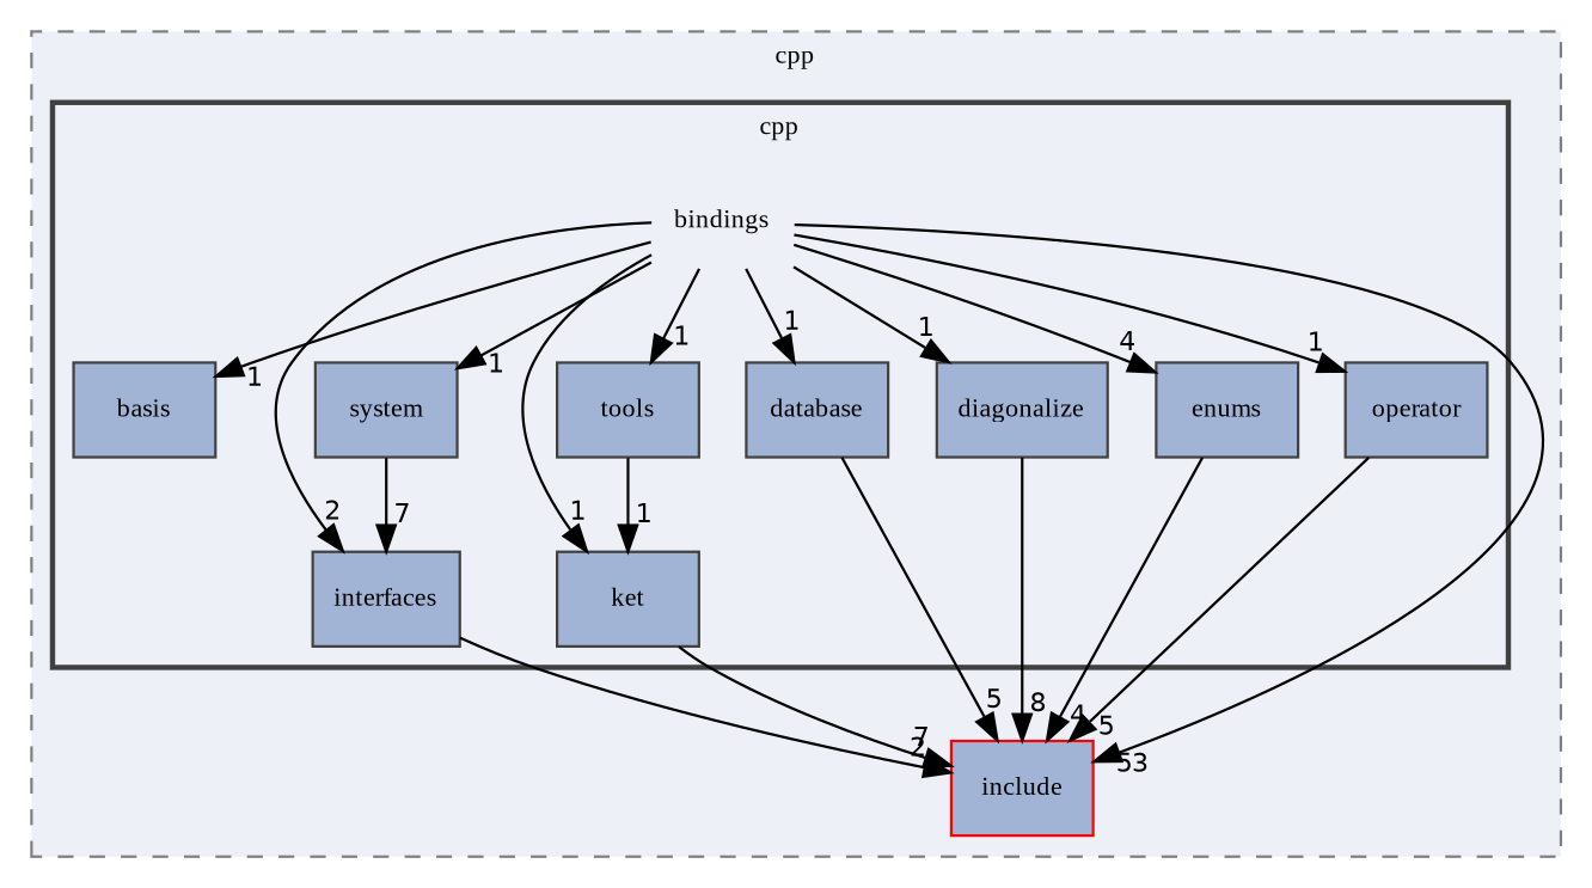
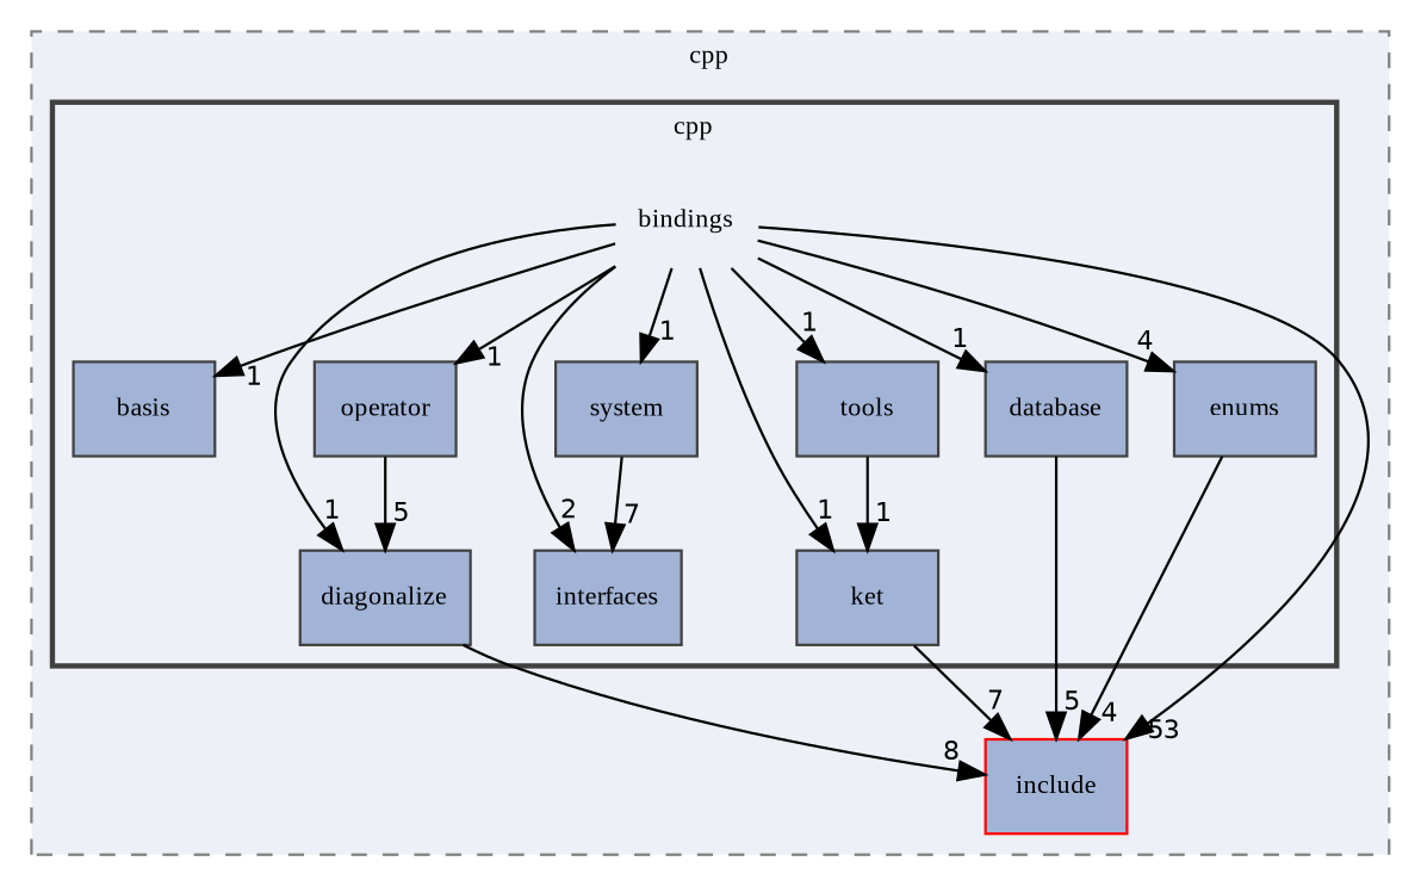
  digraph {
    compound=true
    fontname="Liberation Serif"
    node [fontname="Liberation Serif" fontsize=10 shape=box color=grey25 fillcolor="#a2b4d6" style="filled,"]
    edge [fontname="Liberation Serif" fontsize=10 headlabel=1 labeldistance=1.5 labelfontname=Helvetica labelfontsize=10]
    n1 [label=bindings shape=plaintext color="" fillcolor="" style=""]
    n2 [label=basis]
    n3 [label=database]
    n4 [label=diagonalize]
    n5 [label=enums]
    n6 [label=interfaces]
    n7 [label=ket]
    n8 [label=operator]
    n9 [label=system]
    n10 [label=tools]
    n11 [color=red label=include]
    subgraph cluster_1 {
      bgcolor="#edf0f7"
      fontsize=10
      label=cpp
      pencolor=grey50
      style="filled,dashed,"
      n11
      subgraph cluster_2 {
        bgcolor="#edf0f7"
        fontsize=10
        label=cpp
        pencolor=grey25
        style="filled,bold,"
        n1
        n2
        n3
        n4
        n5
        n6
        n7
        n8
        n9
        n10
      }
    }
    n1 -> n2
    n1 -> n3
    n1 -> n4
    n1 -> n5 [headlabel=4]
    n1 -> n6 [headlabel=2]
    n1 -> n7
    n1 -> n8
    n1 -> n9
    n1 -> n10
    n1 -> n11 [headlabel=53]
    n3 -> n11 [headlabel=5]
    n4 -> n11 [headlabel=8]
    n5 -> n11 [headlabel=4]
-   n6 -> n11 [headlabel=2]
    n7 -> n11 [headlabel=7]
-   n8 -> n11 [headlabel=5]
+   n8 -> n4 [headlabel=5]
    n9 -> n6 [headlabel=7]
    n10 -> n7
  }
